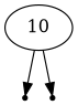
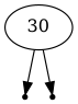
  digraph {
    node [shape=point]
    NULL0
-   10 [shape=""]
+   10 [label=30 shape=""]
    NULL1
    10 -> NULL0
    10 -> NULL1
  }
